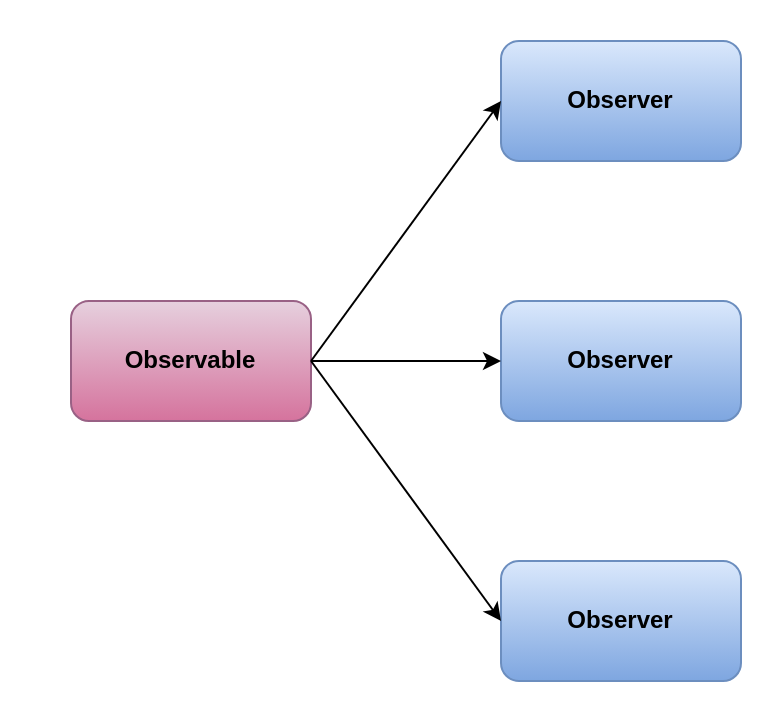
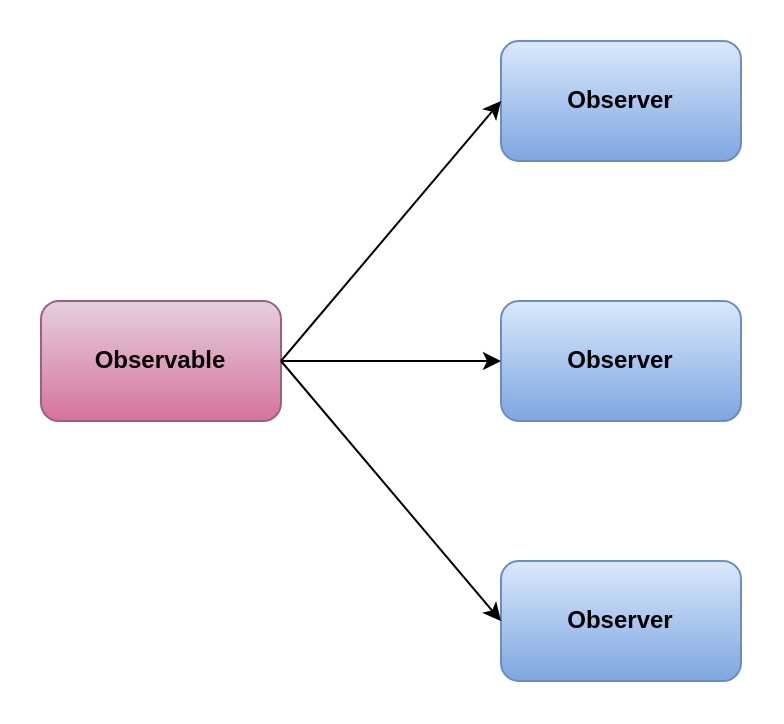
  <mxCell id="0" />
  <mxCell id="1" parent="0" />
- <mxCell id="2" value="Observable" style="rounded=1;whiteSpace=wrap;html=1;fontStyle=1;fillColor=#e6d0de;strokeColor=#996185;gradientColor=#d5739d;" vertex="1" parent="1"><mxGeometry x="35" y="150" width="120" height="60" as="geometry" /></mxCell>
+ <mxCell id="2" value="Observable" style="rounded=1;whiteSpace=wrap;html=1;fontStyle=1;fillColor=#e6d0de;strokeColor=#996185;gradientColor=#d5739d;" vertex="1" parent="1"><mxGeometry x="20" y="150" width="120" height="60" as="geometry" /></mxCell>
  <mxCell id="3" value="&lt;span&gt;Observer&lt;/span&gt;" style="rounded=1;whiteSpace=wrap;html=1;fontStyle=1;fillColor=#dae8fc;strokeColor=#6c8ebf;gradientColor=#7ea6e0;" vertex="1" parent="1"><mxGeometry x="250" y="150" width="120" height="60" as="geometry" /></mxCell>
  <mxCell id="4" value="Observer" style="rounded=1;whiteSpace=wrap;html=1;fontStyle=1;fillColor=#dae8fc;strokeColor=#6c8ebf;gradientColor=#7ea6e0;" vertex="1" parent="1"><mxGeometry x="250" y="20" width="120" height="60" as="geometry" /></mxCell>
  <mxCell id="5" value="&lt;span&gt;Observer&lt;/span&gt;" style="rounded=1;whiteSpace=wrap;html=1;fontStyle=1;fillColor=#dae8fc;strokeColor=#6c8ebf;gradientColor=#7ea6e0;" vertex="1" parent="1"><mxGeometry x="250" y="280" width="120" height="60" as="geometry" /></mxCell>
  <mxCell id="6" value="" style="endArrow=classic;html=1;exitX=1;exitY=0.5;exitDx=0;exitDy=0;entryX=0;entryY=0.5;entryDx=0;entryDy=0;fontStyle=1" edge="1" parent="1" source="2" target="4"><mxGeometry width="50" height="50" relative="1" as="geometry"><mxPoint x="60" y="350" as="sourcePoint" /><mxPoint x="110" y="300" as="targetPoint" /></mxGeometry></mxCell>
  <mxCell id="7" value="" style="endArrow=classic;html=1;exitX=1;exitY=0.5;exitDx=0;exitDy=0;entryX=0;entryY=0.5;entryDx=0;entryDy=0;fontStyle=1" edge="1" parent="1" source="2" target="3"><mxGeometry width="50" height="50" relative="1" as="geometry"><mxPoint x="190" y="220" as="sourcePoint" /><mxPoint x="240" y="170" as="targetPoint" /></mxGeometry></mxCell>
  <mxCell id="8" value="" style="endArrow=classic;html=1;exitX=1;exitY=0.5;exitDx=0;exitDy=0;entryX=0;entryY=0.5;entryDx=0;entryDy=0;fontStyle=1" edge="1" parent="1" source="2" target="5"><mxGeometry width="50" height="50" relative="1" as="geometry"><mxPoint x="180" y="270" as="sourcePoint" /><mxPoint x="230" y="220" as="targetPoint" /></mxGeometry></mxCell>
